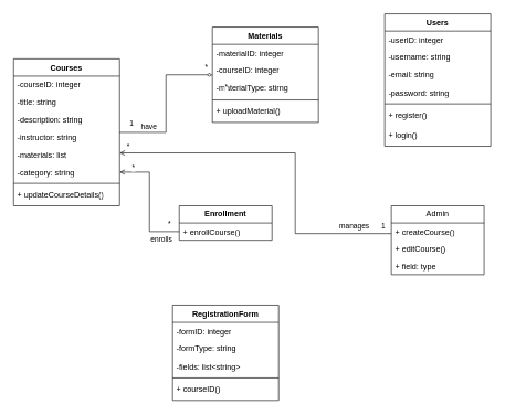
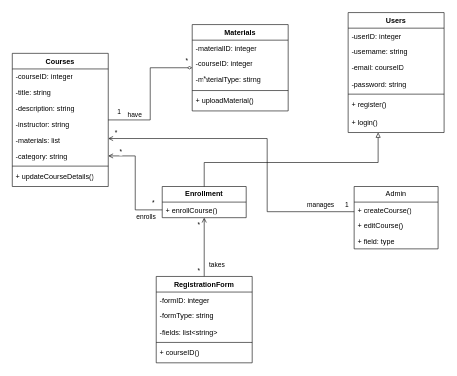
  <mxCell id="0" />
  <mxCell id="1" parent="0" />
  <mxCell id="2" style="edgeStyle=orthogonalEdgeStyle;rounded=0;orthogonalLoop=1;jettySize=auto;html=1;endArrow=diamondThin;endFill=0;" edge="1" parent="1" source="6" target="31"><mxGeometry relative="1" as="geometry" /></mxCell>
  <mxCell id="3" value="1" style="edgeLabel;html=1;align=center;verticalAlign=middle;resizable=0;points=[];" vertex="1" connectable="0" parent="2"><mxGeometry x="-0.833" y="-1" relative="1" as="geometry"><mxPoint x="-2" y="-16" as="offset" /></mxGeometry></mxCell>
  <mxCell id="4" value="have" style="edgeLabel;html=1;align=center;verticalAlign=middle;resizable=0;points=[];" vertex="1" connectable="0" parent="2"><mxGeometry x="-0.746" y="1" relative="1" as="geometry"><mxPoint x="14" y="-8" as="offset" /></mxGeometry></mxCell>
  <mxCell id="5" value="*" style="edgeLabel;html=1;align=center;verticalAlign=middle;resizable=0;points=[];" vertex="1" connectable="0" parent="2"><mxGeometry x="0.84" relative="1" as="geometry"><mxPoint x="8" y="-12" as="offset" /></mxGeometry></mxCell>
  <mxCell id="6" value="Courses" style="swimlane;fontStyle=1;align=center;verticalAlign=top;childLayout=stackLayout;horizontal=1;startSize=26;horizontalStack=0;resizeParent=1;resizeParentMax=0;resizeLast=0;collapsible=1;marginBottom=0;whiteSpace=wrap;html=1;" vertex="1" parent="1"><mxGeometry x="20" y="88" width="160" height="222" as="geometry" /></mxCell>
  <mxCell id="7" value="-courseID: integer" style="text;strokeColor=none;fillColor=none;align=left;verticalAlign=top;spacingLeft=4;spacingRight=4;overflow=hidden;rotatable=0;points=[[0,0.5],[1,0.5]];portConstraint=eastwest;whiteSpace=wrap;html=1;" vertex="1" parent="6"><mxGeometry y="26" width="160" height="26" as="geometry" /></mxCell>
  <mxCell id="8" value="-title: string" style="text;strokeColor=none;fillColor=none;align=left;verticalAlign=top;spacingLeft=4;spacingRight=4;overflow=hidden;rotatable=0;points=[[0,0.5],[1,0.5]];portConstraint=eastwest;whiteSpace=wrap;html=1;" vertex="1" parent="6"><mxGeometry y="52" width="160" height="26" as="geometry" /></mxCell>
  <mxCell id="9" value="-description: string" style="text;strokeColor=none;fillColor=none;align=left;verticalAlign=top;spacingLeft=4;spacingRight=4;overflow=hidden;rotatable=0;points=[[0,0.5],[1,0.5]];portConstraint=eastwest;whiteSpace=wrap;html=1;" vertex="1" parent="6"><mxGeometry y="78" width="160" height="28" as="geometry" /></mxCell>
  <mxCell id="10" value="-instructor: string" style="text;strokeColor=none;fillColor=none;align=left;verticalAlign=top;spacingLeft=4;spacingRight=4;overflow=hidden;rotatable=0;points=[[0,0.5],[1,0.5]];portConstraint=eastwest;whiteSpace=wrap;html=1;" vertex="1" parent="6"><mxGeometry y="106" width="160" height="26" as="geometry" /></mxCell>
  <mxCell id="11" value="-materials: list" style="text;strokeColor=none;fillColor=none;align=left;verticalAlign=top;spacingLeft=4;spacingRight=4;overflow=hidden;rotatable=0;points=[[0,0.5],[1,0.5]];portConstraint=eastwest;whiteSpace=wrap;html=1;" vertex="1" parent="6"><mxGeometry y="132" width="160" height="26" as="geometry" /></mxCell>
  <mxCell id="12" value="-category&lt;span style=&quot;background-color: initial;&quot;&gt;: string&lt;/span&gt;" style="text;strokeColor=none;fillColor=none;align=left;verticalAlign=top;spacingLeft=4;spacingRight=4;overflow=hidden;rotatable=0;points=[[0,0.5],[1,0.5]];portConstraint=eastwest;whiteSpace=wrap;html=1;" vertex="1" parent="6"><mxGeometry y="158" width="160" height="26" as="geometry" /></mxCell>
  <mxCell id="13" value="" style="line;strokeWidth=1;fillColor=none;align=left;verticalAlign=middle;spacingTop=-1;spacingLeft=3;spacingRight=3;rotatable=0;labelPosition=right;points=[];portConstraint=eastwest;strokeColor=inherit;" vertex="1" parent="6"><mxGeometry y="184" width="160" height="8" as="geometry" /></mxCell>
  <mxCell id="14" value="+ updateCourseDetails()&lt;div&gt;&lt;br&gt;&lt;/div&gt;" style="text;strokeColor=none;fillColor=none;align=left;verticalAlign=top;spacingLeft=4;spacingRight=4;overflow=hidden;rotatable=0;points=[[0,0.5],[1,0.5]];portConstraint=eastwest;whiteSpace=wrap;html=1;" vertex="1" parent="6"><mxGeometry y="192" width="160" height="30" as="geometry" /></mxCell>
  <mxCell id="15" value="Users" style="swimlane;fontStyle=1;align=center;verticalAlign=top;childLayout=stackLayout;horizontal=1;startSize=26;horizontalStack=0;resizeParent=1;resizeParentMax=0;resizeLast=0;collapsible=1;marginBottom=0;whiteSpace=wrap;html=1;" vertex="1" parent="1"><mxGeometry x="580" y="20" width="160" height="200" as="geometry" /></mxCell>
  <mxCell id="16" value="-userID: integer" style="text;strokeColor=none;fillColor=none;align=left;verticalAlign=top;spacingLeft=4;spacingRight=4;overflow=hidden;rotatable=0;points=[[0,0.5],[1,0.5]];portConstraint=eastwest;whiteSpace=wrap;html=1;" vertex="1" parent="15"><mxGeometry y="26" width="160" height="26" as="geometry" /></mxCell>
  <mxCell id="17" value="-username: string" style="text;strokeColor=none;fillColor=none;align=left;verticalAlign=top;spacingLeft=4;spacingRight=4;overflow=hidden;rotatable=0;points=[[0,0.5],[1,0.5]];portConstraint=eastwest;whiteSpace=wrap;html=1;" vertex="1" parent="15"><mxGeometry y="52" width="160" height="26" as="geometry" /></mxCell>
- <mxCell id="18" value="-email: string" style="text;strokeColor=none;fillColor=none;align=left;verticalAlign=top;spacingLeft=4;spacingRight=4;overflow=hidden;rotatable=0;points=[[0,0.5],[1,0.5]];portConstraint=eastwest;whiteSpace=wrap;html=1;" vertex="1" parent="15"><mxGeometry y="78" width="160" height="28" as="geometry" /></mxCell>
+ <mxCell id="18" value="-email: courseID" style="text;strokeColor=none;fillColor=none;align=left;verticalAlign=top;spacingLeft=4;spacingRight=4;overflow=hidden;rotatable=0;points=[[0,0.5],[1,0.5]];portConstraint=eastwest;whiteSpace=wrap;html=1;" vertex="1" parent="15"><mxGeometry y="78" width="160" height="28" as="geometry" /></mxCell>
  <mxCell id="19" value="-password: string" style="text;strokeColor=none;fillColor=none;align=left;verticalAlign=top;spacingLeft=4;spacingRight=4;overflow=hidden;rotatable=0;points=[[0,0.5],[1,0.5]];portConstraint=eastwest;whiteSpace=wrap;html=1;" vertex="1" parent="15"><mxGeometry y="106" width="160" height="26" as="geometry" /></mxCell>
  <mxCell id="20" value="" style="line;strokeWidth=1;fillColor=none;align=left;verticalAlign=middle;spacingTop=-1;spacingLeft=3;spacingRight=3;rotatable=0;labelPosition=right;points=[];portConstraint=eastwest;strokeColor=inherit;" vertex="1" parent="15"><mxGeometry y="132" width="160" height="8" as="geometry" /></mxCell>
  <mxCell id="21" value="+ register()" style="text;strokeColor=none;fillColor=none;align=left;verticalAlign=top;spacingLeft=4;spacingRight=4;overflow=hidden;rotatable=0;points=[[0,0.5],[1,0.5]];portConstraint=eastwest;whiteSpace=wrap;html=1;" vertex="1" parent="15"><mxGeometry y="140" width="160" height="30" as="geometry" /></mxCell>
  <mxCell id="22" value="+ login()" style="text;strokeColor=none;fillColor=none;align=left;verticalAlign=top;spacingLeft=4;spacingRight=4;overflow=hidden;rotatable=0;points=[[0,0.5],[1,0.5]];portConstraint=eastwest;whiteSpace=wrap;html=1;" vertex="1" parent="15"><mxGeometry y="170" width="160" height="30" as="geometry" /></mxCell>
  <mxCell id="23" style="edgeStyle=orthogonalEdgeStyle;rounded=0;orthogonalLoop=1;jettySize=auto;html=1;endArrow=open;endFill=0;" edge="1" parent="1" source="27" target="6"><mxGeometry relative="1" as="geometry"><Array as="points"><mxPoint x="445" y="352" /><mxPoint x="445" y="230" /></Array></mxGeometry></mxCell>
  <mxCell id="24" value="1" style="edgeLabel;html=1;align=center;verticalAlign=middle;resizable=0;points=[];" vertex="1" connectable="0" parent="23"><mxGeometry x="-0.959" relative="1" as="geometry"><mxPoint x="-2" y="-12" as="offset" /></mxGeometry></mxCell>
  <mxCell id="25" value="*" style="edgeLabel;html=1;align=center;verticalAlign=middle;resizable=0;points=[];" vertex="1" connectable="0" parent="23"><mxGeometry x="0.961" relative="1" as="geometry"><mxPoint x="2" y="-10" as="offset" /></mxGeometry></mxCell>
  <mxCell id="26" value="manages" style="edgeLabel;html=1;align=center;verticalAlign=middle;resizable=0;points=[];" vertex="1" connectable="0" parent="23"><mxGeometry x="-0.787" y="2" relative="1" as="geometry"><mxPoint y="-14" as="offset" /></mxGeometry></mxCell>
  <mxCell id="27" value="Admin" style="swimlane;fontStyle=0;childLayout=stackLayout;horizontal=1;startSize=26;fillColor=none;horizontalStack=0;resizeParent=1;resizeParentMax=0;resizeLast=0;collapsible=1;marginBottom=0;whiteSpace=wrap;html=1;" vertex="1" parent="1"><mxGeometry x="590" y="310" width="140" height="104" as="geometry" /></mxCell>
  <mxCell id="28" value="+ createCourse()" style="text;strokeColor=none;fillColor=none;align=left;verticalAlign=top;spacingLeft=4;spacingRight=4;overflow=hidden;rotatable=0;points=[[0,0.5],[1,0.5]];portConstraint=eastwest;whiteSpace=wrap;html=1;" vertex="1" parent="27"><mxGeometry y="26" width="140" height="26" as="geometry" /></mxCell>
  <mxCell id="29" value="+ editCourse()" style="text;strokeColor=none;fillColor=none;align=left;verticalAlign=top;spacingLeft=4;spacingRight=4;overflow=hidden;rotatable=0;points=[[0,0.5],[1,0.5]];portConstraint=eastwest;whiteSpace=wrap;html=1;" vertex="1" parent="27"><mxGeometry y="52" width="140" height="26" as="geometry" /></mxCell>
  <mxCell id="30" value="+ field: type" style="text;strokeColor=none;fillColor=none;align=left;verticalAlign=top;spacingLeft=4;spacingRight=4;overflow=hidden;rotatable=0;points=[[0,0.5],[1,0.5]];portConstraint=eastwest;whiteSpace=wrap;html=1;" vertex="1" parent="27"><mxGeometry y="78" width="140" height="26" as="geometry" /></mxCell>
  <mxCell id="31" value="Materials" style="swimlane;fontStyle=1;align=center;verticalAlign=top;childLayout=stackLayout;horizontal=1;startSize=26;horizontalStack=0;resizeParent=1;resizeParentMax=0;resizeLast=0;collapsible=1;marginBottom=0;whiteSpace=wrap;html=1;" vertex="1" parent="1"><mxGeometry x="320" y="40" width="160" height="144" as="geometry" /></mxCell>
  <mxCell id="32" value="-materialID: integer" style="text;strokeColor=none;fillColor=none;align=left;verticalAlign=top;spacingLeft=4;spacingRight=4;overflow=hidden;rotatable=0;points=[[0,0.5],[1,0.5]];portConstraint=eastwest;whiteSpace=wrap;html=1;" vertex="1" parent="31"><mxGeometry y="26" width="160" height="26" as="geometry" /></mxCell>
  <mxCell id="33" value="-courseID: integer" style="text;strokeColor=none;fillColor=none;align=left;verticalAlign=top;spacingLeft=4;spacingRight=4;overflow=hidden;rotatable=0;points=[[0,0.5],[1,0.5]];portConstraint=eastwest;whiteSpace=wrap;html=1;" vertex="1" parent="31"><mxGeometry y="52" width="160" height="26" as="geometry" /></mxCell>
  <mxCell id="34" value="-materialType: stirng" style="text;strokeColor=none;fillColor=none;align=left;verticalAlign=top;spacingLeft=4;spacingRight=4;overflow=hidden;rotatable=0;points=[[0,0.5],[1,0.5]];portConstraint=eastwest;whiteSpace=wrap;html=1;" vertex="1" parent="31"><mxGeometry y="78" width="160" height="28" as="geometry" /></mxCell>
  <mxCell id="35" value="" style="line;strokeWidth=1;fillColor=none;align=left;verticalAlign=middle;spacingTop=-1;spacingLeft=3;spacingRight=3;rotatable=0;labelPosition=right;points=[];portConstraint=eastwest;strokeColor=inherit;" vertex="1" parent="31"><mxGeometry y="106" width="160" height="8" as="geometry" /></mxCell>
  <mxCell id="36" value="+ uploadMaterial()" style="text;strokeColor=none;fillColor=none;align=left;verticalAlign=top;spacingLeft=4;spacingRight=4;overflow=hidden;rotatable=0;points=[[0,0.5],[1,0.5]];portConstraint=eastwest;whiteSpace=wrap;html=1;" vertex="1" parent="31"><mxGeometry y="114" width="160" height="30" as="geometry" /></mxCell>
+ <mxCell id="37" style="edgeStyle=orthogonalEdgeStyle;rounded=0;orthogonalLoop=1;jettySize=auto;html=1;endArrow=open;endFill=0;" edge="1" parent="1" source="41" target="49"><mxGeometry relative="1" as="geometry" /></mxCell>
+ <mxCell id="38" value="*" style="edgeLabel;html=1;align=center;verticalAlign=middle;resizable=0;points=[];" vertex="1" connectable="0" parent="37"><mxGeometry x="-0.766" y="2" relative="1" as="geometry"><mxPoint x="-8" as="offset" /></mxGeometry></mxCell>
+ <mxCell id="39" value="*" style="edgeLabel;html=1;align=center;verticalAlign=middle;resizable=0;points=[];" vertex="1" connectable="0" parent="37"><mxGeometry x="0.784" y="2" relative="1" as="geometry"><mxPoint x="-8" as="offset" /></mxGeometry></mxCell>
+ <mxCell id="40" value="takes" style="edgeLabel;html=1;align=center;verticalAlign=middle;resizable=0;points=[];" vertex="1" connectable="0" parent="37"><mxGeometry x="-0.277" y="-2" relative="1" as="geometry"><mxPoint x="18" y="15" as="offset" /></mxGeometry></mxCell>
  <mxCell id="41" value="RegistrationForm" style="swimlane;fontStyle=1;align=center;verticalAlign=top;childLayout=stackLayout;horizontal=1;startSize=26;horizontalStack=0;resizeParent=1;resizeParentMax=0;resizeLast=0;collapsible=1;marginBottom=0;whiteSpace=wrap;html=1;" vertex="1" parent="1"><mxGeometry x="260" y="460" width="160" height="144" as="geometry" /></mxCell>
  <mxCell id="42" value="-formID: integer&lt;div&gt;&lt;br&gt;&lt;/div&gt;" style="text;strokeColor=none;fillColor=none;align=left;verticalAlign=top;spacingLeft=4;spacingRight=4;overflow=hidden;rotatable=0;points=[[0,0.5],[1,0.5]];portConstraint=eastwest;whiteSpace=wrap;html=1;" vertex="1" parent="41"><mxGeometry y="26" width="160" height="26" as="geometry" /></mxCell>
  <mxCell id="43" value="-formType: string" style="text;strokeColor=none;fillColor=none;align=left;verticalAlign=top;spacingLeft=4;spacingRight=4;overflow=hidden;rotatable=0;points=[[0,0.5],[1,0.5]];portConstraint=eastwest;whiteSpace=wrap;html=1;" vertex="1" parent="41"><mxGeometry y="52" width="160" height="28" as="geometry" /></mxCell>
  <mxCell id="44" value="-fields: list&amp;lt;string&amp;gt;" style="text;strokeColor=none;fillColor=none;align=left;verticalAlign=top;spacingLeft=4;spacingRight=4;overflow=hidden;rotatable=0;points=[[0,0.5],[1,0.5]];portConstraint=eastwest;whiteSpace=wrap;html=1;" vertex="1" parent="41"><mxGeometry y="80" width="160" height="26" as="geometry" /></mxCell>
  <mxCell id="45" value="" style="line;strokeWidth=1;fillColor=none;align=left;verticalAlign=middle;spacingTop=-1;spacingLeft=3;spacingRight=3;rotatable=0;labelPosition=right;points=[];portConstraint=eastwest;strokeColor=inherit;" vertex="1" parent="41"><mxGeometry y="106" width="160" height="8" as="geometry" /></mxCell>
  <mxCell id="46" value="+ courseID()" style="text;strokeColor=none;fillColor=none;align=left;verticalAlign=top;spacingLeft=4;spacingRight=4;overflow=hidden;rotatable=0;points=[[0,0.5],[1,0.5]];portConstraint=eastwest;whiteSpace=wrap;html=1;" vertex="1" parent="41"><mxGeometry y="114" width="160" height="30" as="geometry" /></mxCell>
  <mxCell id="47" value="*" style="edgeLabel;html=1;align=center;verticalAlign=middle;resizable=0;points=[];" vertex="1" connectable="0" parent="1"><mxGeometry x="340" y="130" as="geometry" /></mxCell>
+ <mxCell id="48" style="edgeStyle=orthogonalEdgeStyle;rounded=0;orthogonalLoop=1;jettySize=auto;html=1;endArrow=block;endFill=0;" edge="1" parent="1" source="49" target="15"><mxGeometry relative="1" as="geometry"><Array as="points"><mxPoint x="340" y="270" /><mxPoint x="630" y="270" /></Array></mxGeometry></mxCell>
  <mxCell id="49" value="&lt;b&gt;Enrollment&lt;/b&gt;" style="swimlane;fontStyle=0;childLayout=stackLayout;horizontal=1;startSize=26;fillColor=none;horizontalStack=0;resizeParent=1;resizeParentMax=0;resizeLast=0;collapsible=1;marginBottom=0;whiteSpace=wrap;html=1;" vertex="1" parent="1"><mxGeometry x="270" y="310" width="140" height="52" as="geometry" /></mxCell>
  <mxCell id="50" value="+ enrollCourse()" style="text;strokeColor=none;fillColor=none;align=left;verticalAlign=top;spacingLeft=4;spacingRight=4;overflow=hidden;rotatable=0;points=[[0,0.5],[1,0.5]];portConstraint=eastwest;whiteSpace=wrap;html=1;" vertex="1" parent="49"><mxGeometry y="26" width="140" height="26" as="geometry" /></mxCell>
  <mxCell id="51" style="edgeStyle=orthogonalEdgeStyle;rounded=0;orthogonalLoop=1;jettySize=auto;html=1;entryX=1;entryY=0.5;entryDx=0;entryDy=0;endArrow=open;endFill=0;" edge="1" parent="1" source="50" target="12"><mxGeometry relative="1" as="geometry" /></mxCell>
  <mxCell id="52" value="*" style="edgeLabel;html=1;align=center;verticalAlign=middle;resizable=0;points=[];" vertex="1" connectable="0" parent="51"><mxGeometry x="-0.817" y="-2" relative="1" as="geometry"><mxPoint y="-11" as="offset" /></mxGeometry></mxCell>
  <mxCell id="53" value="enrolls" style="edgeLabel;html=1;align=center;verticalAlign=middle;resizable=0;points=[];" vertex="1" connectable="0" parent="51"><mxGeometry x="-0.688" y="-2" relative="1" as="geometry"><mxPoint y="13" as="offset" /></mxGeometry></mxCell>
  <mxCell id="54" value="*" style="edgeLabel;html=1;align=center;verticalAlign=middle;resizable=0;points=[];" vertex="1" connectable="0" parent="1"><mxGeometry x="200" y="250" as="geometry"><mxPoint y="1" as="offset" /></mxGeometry></mxCell>
